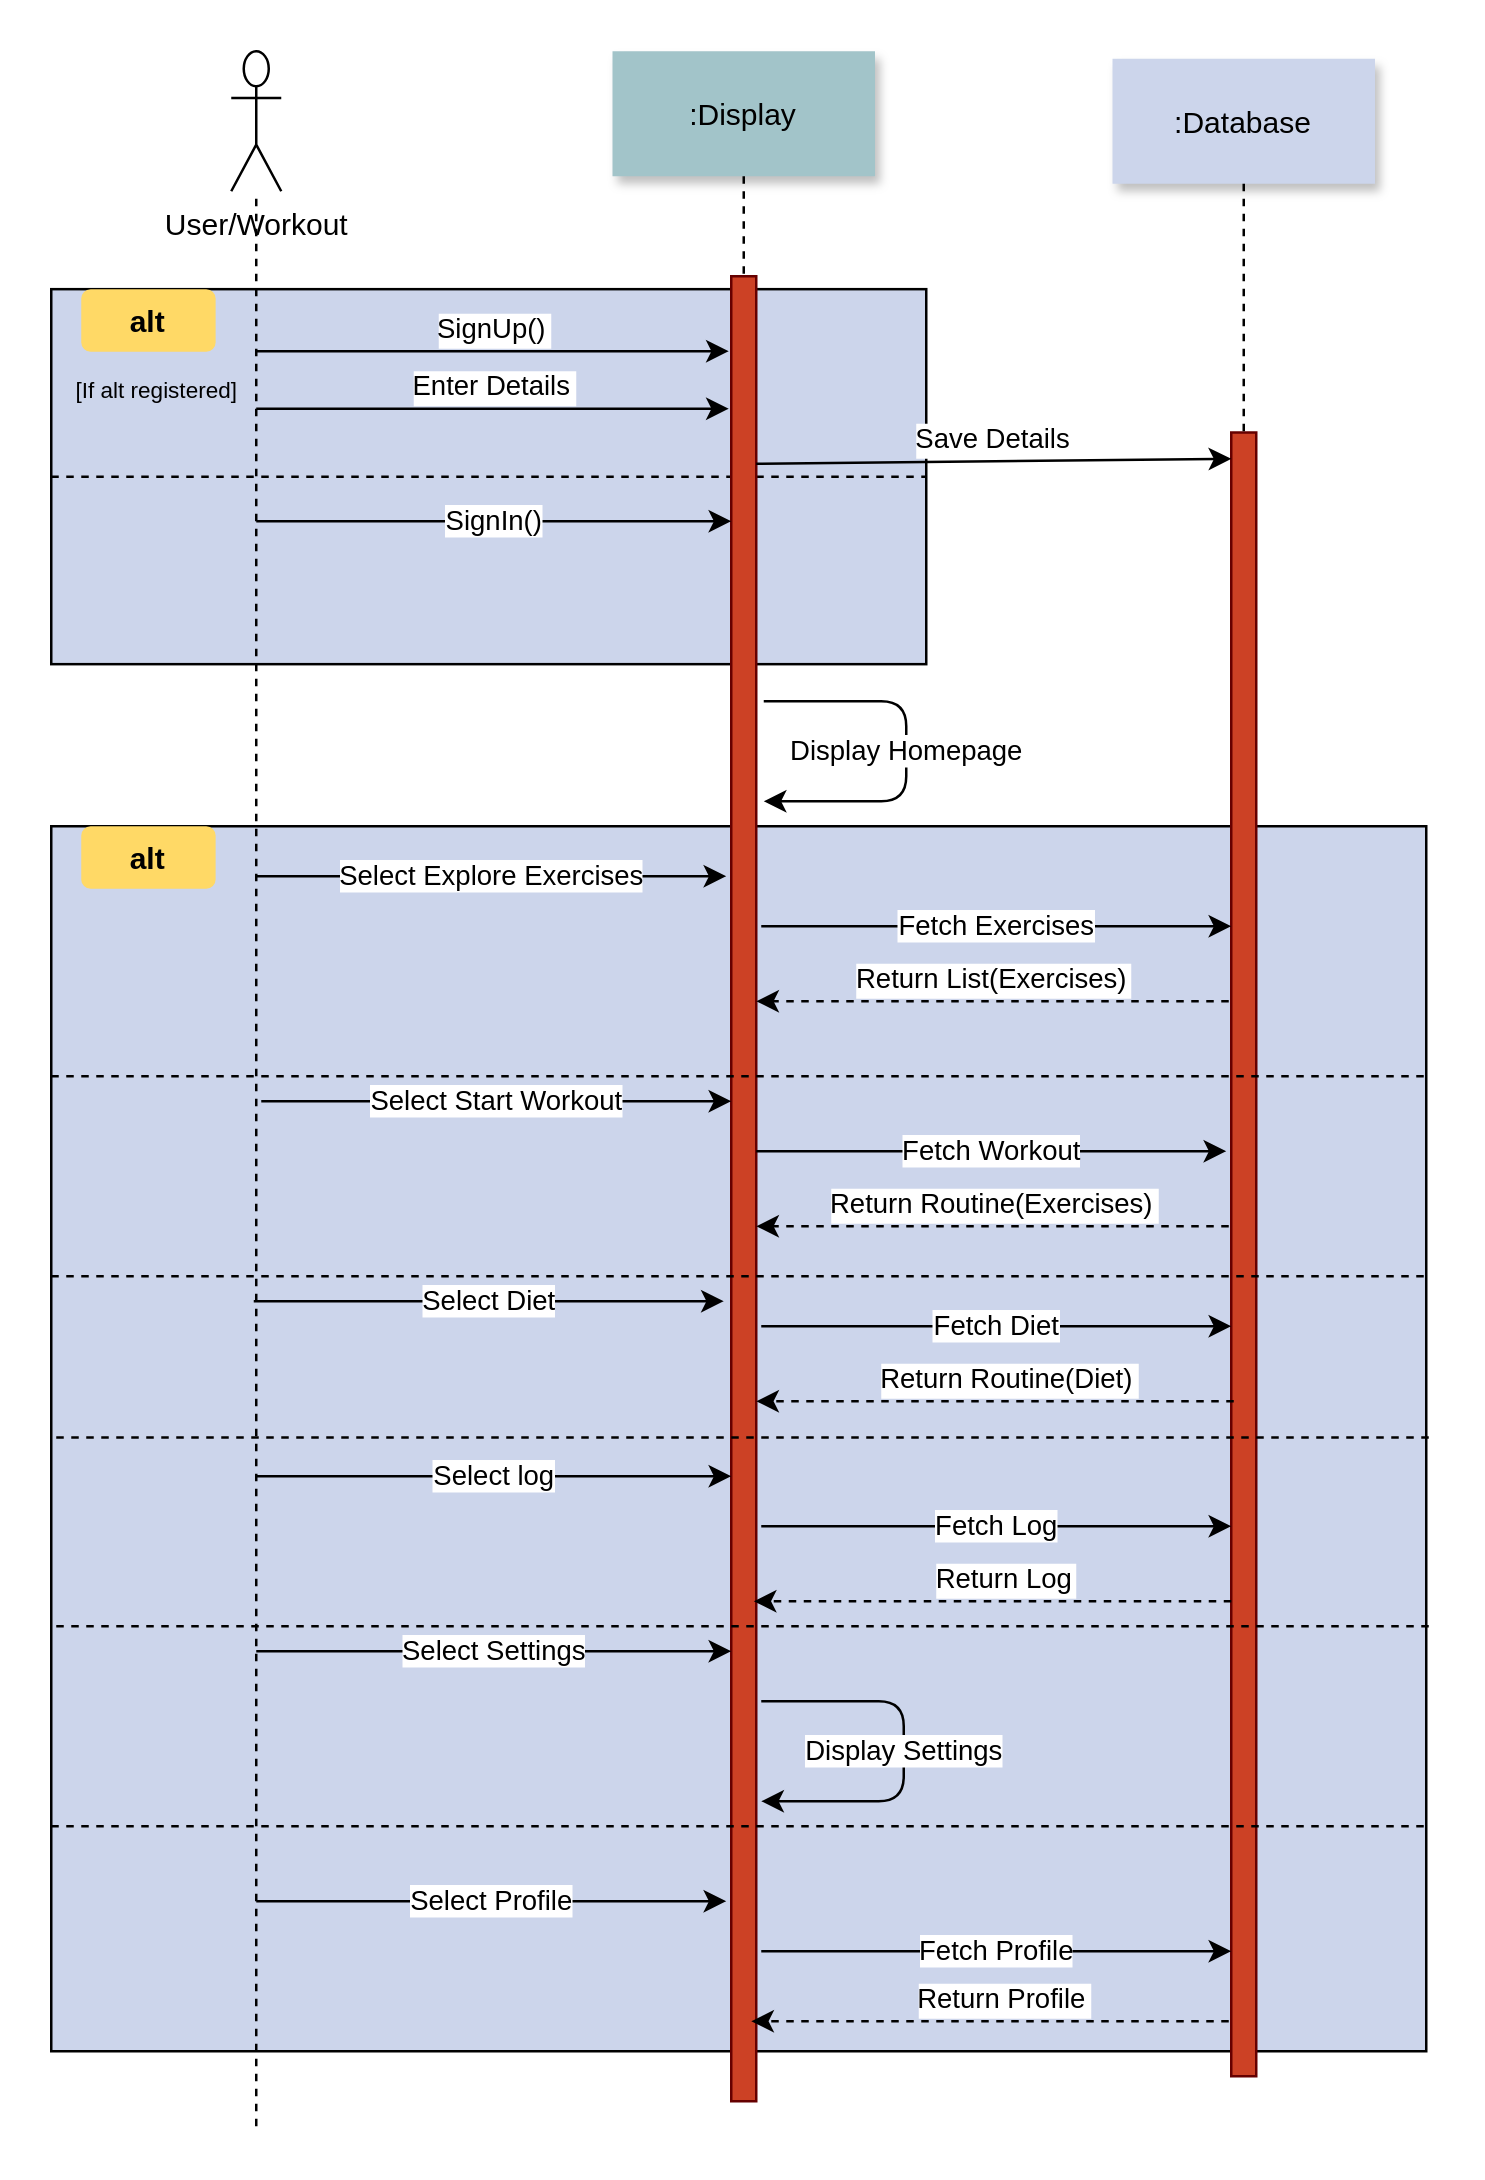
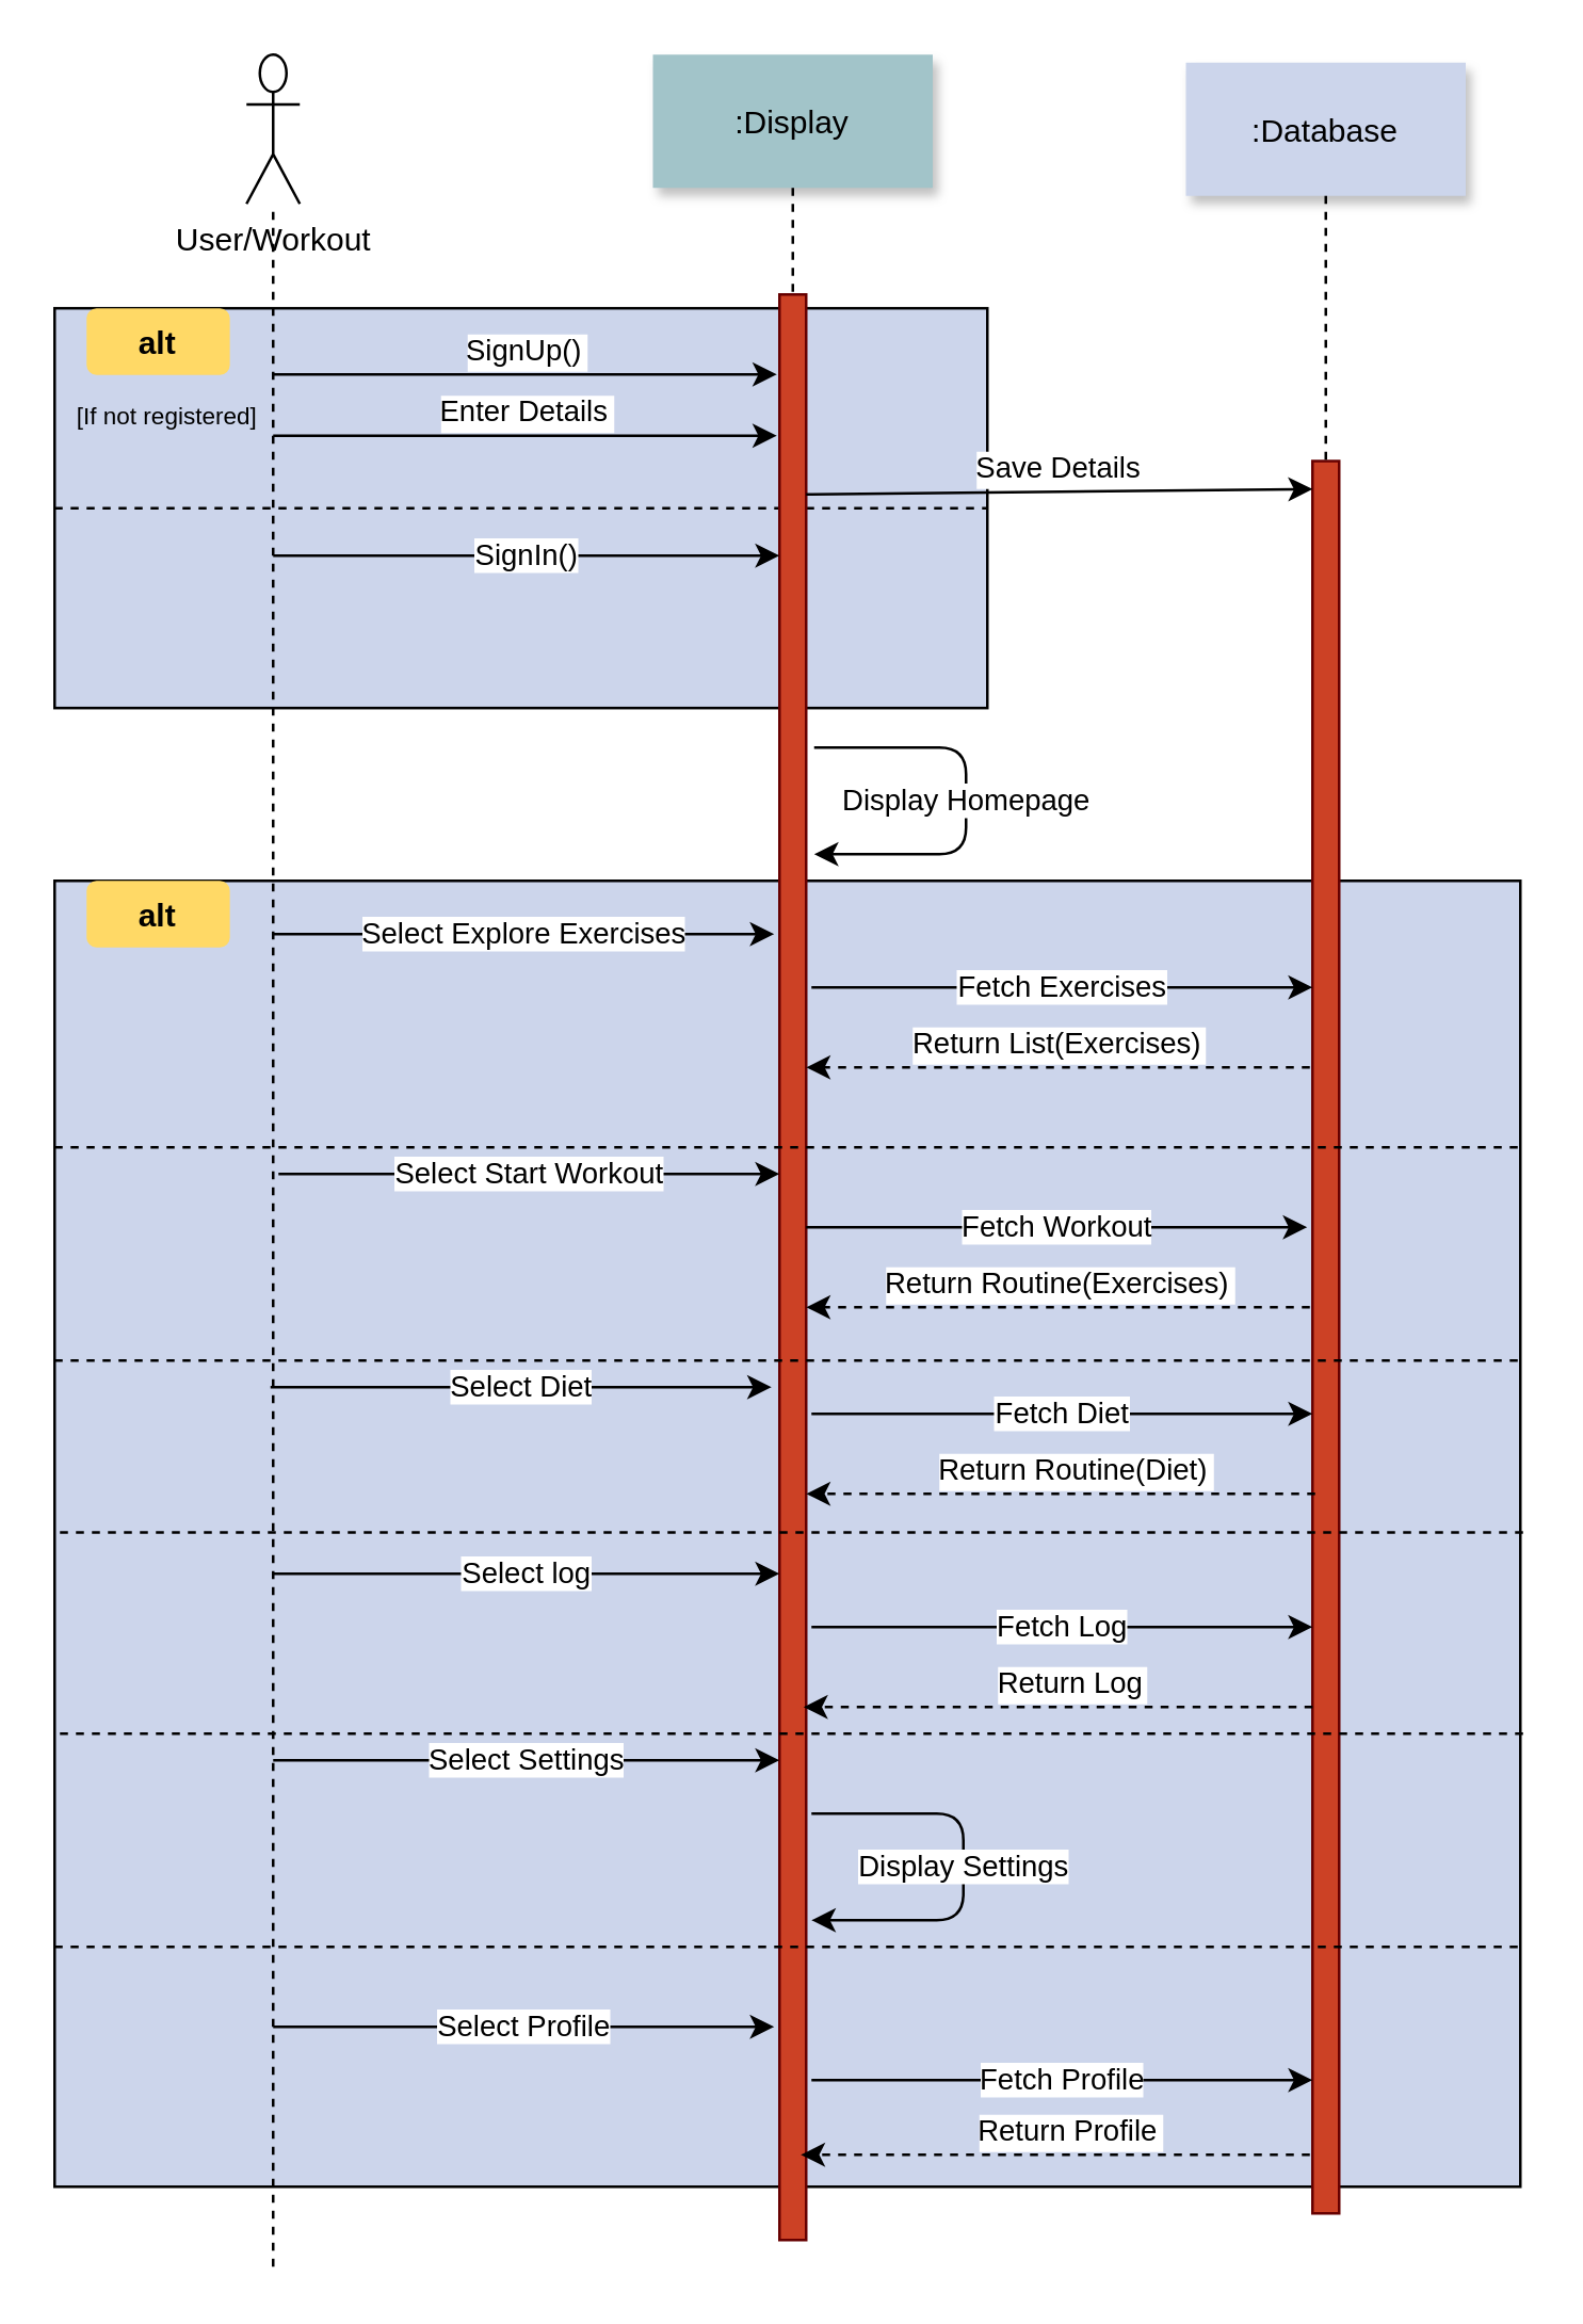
  <mxCell id="0" />
  <mxCell id="1" parent="0" />
  <mxCell id="2" value="" style="fillColor=#CCD5EB" parent="1" vertex="1"><mxGeometry x="20" y="330" width="550" height="490" as="geometry" /></mxCell>
  <mxCell id="3" value="" style="fillColor=#CCD5EB" parent="1" vertex="1"><mxGeometry x="20" y="115.17" width="350" height="150" as="geometry" /></mxCell>
  <mxCell id="4" value="" style="endArrow=none;dashed=1;html=1;" parent="1" target="11" edge="1"><mxGeometry width="50" height="50" relative="1" as="geometry"><mxPoint x="102" y="850" as="sourcePoint" /><mxPoint x="212" y="130" as="targetPoint" /></mxGeometry></mxCell>
  <mxCell id="5" value=":Display" style="shadow=1;fillColor=#A2C4C9;strokeColor=none" parent="1" vertex="1"><mxGeometry x="244.5" y="20" width="105" height="50" as="geometry" /></mxCell>
  <mxCell id="6" value="" style="fillColor=#CC4125;strokeColor=#660000" parent="1" vertex="1"><mxGeometry x="492" y="172.5" width="10" height="657.5" as="geometry" /></mxCell>
  <mxCell id="7" value=":Database" style="shadow=1;fillColor=#ccd5eb;strokeColor=none;" parent="1" vertex="1"><mxGeometry x="444.5" y="23" width="105" height="50" as="geometry" /></mxCell>
  <mxCell id="8" value="" style="edgeStyle=none;endArrow=none;dashed=1" parent="1" source="7" target="6" edge="1"><mxGeometry x="272.335" y="165" width="100" height="100" as="geometry"><mxPoint x="439.259" y="70" as="sourcePoint" /><mxPoint x="439.576" y="125" as="targetPoint" /></mxGeometry></mxCell>
  <mxCell id="9" value="SignUp()" style="edgeStyle=none;verticalLabelPosition=top;verticalAlign=bottom;" parent="1" edge="1"><mxGeometry x="40" y="102.25" width="100" height="100" as="geometry"><mxPoint x="102" y="140" as="sourcePoint" /><mxPoint x="291" y="140" as="targetPoint" /><Array as="points" /></mxGeometry></mxCell>
  <mxCell id="10" value="" style="edgeStyle=elbowEdgeStyle;elbow=horizontal;endArrow=none;dashed=1" parent="1" source="5" target="15" edge="1"><mxGeometry x="230.0" y="310" width="100" height="100" as="geometry"><mxPoint x="322" y="370" as="sourcePoint" /><mxPoint x="422" y="270" as="targetPoint" /></mxGeometry></mxCell>
  <mxCell id="11" value="User/Workout" style="shape=umlActor;verticalLabelPosition=bottom;verticalAlign=top;html=1;outlineConnect=0;" parent="1" vertex="1"><mxGeometry y="20" width="20" height="56" as="geometry" x="92" /></mxCell>
  <mxCell id="12" value="alt" style="rounded=1;fontStyle=1;fillColor=#FFD966;strokeColor=none" parent="1" vertex="1"><mxGeometry x="32" y="115.17" width="53.75" height="25" as="geometry" /></mxCell>
- <mxCell id="13" value="&lt;font style=&quot;font-size: 9px&quot;&gt;[If alt registered]&lt;/font&gt;" style="text;html=1;align=center;verticalAlign=middle;resizable=0;points=[];autosize=1;" parent="1" vertex="1"><mxGeometry x="22" y="145" width="80" height="20" as="geometry" /></mxCell>
+ <mxCell id="13" value="&lt;font style=&quot;font-size: 9px&quot;&gt;[If not registered]&lt;/font&gt;" style="text;html=1;align=center;verticalAlign=middle;resizable=0;points=[];autosize=1;" parent="1" vertex="1"><mxGeometry x="22" y="145" width="80" height="20" as="geometry" /></mxCell>
  <mxCell id="14" value="" style="endArrow=none;dashed=1;html=1;entryX=1;entryY=0.5;entryDx=0;entryDy=0;exitX=0;exitY=0.5;exitDx=0;exitDy=0;" parent="1" source="3" target="3" edge="1"><mxGeometry width="50" height="50" relative="1" as="geometry"><mxPoint x="-18" y="-190" as="sourcePoint" /><mxPoint x="312" y="-190" as="targetPoint" /><Array as="points" /></mxGeometry></mxCell>
  <mxCell id="15" value="" style="fillColor=#CC4125;strokeColor=#660000" parent="1" vertex="1"><mxGeometry x="292" y="110" width="10" height="730" as="geometry" /></mxCell>
  <mxCell id="16" value="SignIn()" style="endArrow=classic;html=1;" parent="1" edge="1"><mxGeometry width="50" height="50" relative="1" as="geometry"><mxPoint x="102" y="208" as="sourcePoint" /><mxPoint x="292" y="208" as="targetPoint" /></mxGeometry></mxCell>
  <mxCell id="17" value="Enter Details" style="edgeStyle=none;verticalLabelPosition=top;verticalAlign=bottom;" parent="1" edge="1"><mxGeometry x="50" y="112.25" width="100" height="100" as="geometry"><mxPoint x="102" y="163" as="sourcePoint" /><mxPoint x="291" y="163" as="targetPoint" /><Array as="points" /></mxGeometry></mxCell>
  <mxCell id="18" value="Save Details" style="edgeStyle=none;verticalLabelPosition=top;verticalAlign=bottom;" parent="1" edge="1"><mxGeometry x="220" y="128.75" width="100" height="100" as="geometry"><mxPoint x="302" y="185" as="sourcePoint" /><mxPoint x="492" y="183" as="targetPoint" /><Array as="points" /></mxGeometry></mxCell>
  <mxCell id="19" value="Display Homepage" style="endArrow=classic;html=1;" parent="1" edge="1"><mxGeometry width="50" height="50" relative="1" as="geometry"><mxPoint x="305" y="280" as="sourcePoint" /><mxPoint x="305" y="320" as="targetPoint" /><Array as="points"><mxPoint x="362" y="280" /><mxPoint x="362" y="320" /></Array></mxGeometry></mxCell>
  <mxCell id="20" value="Select Explore Exercises" style="endArrow=classic;html=1;" parent="1" edge="1"><mxGeometry width="50" height="50" relative="1" as="geometry"><mxPoint x="102" y="350" as="sourcePoint" /><mxPoint x="290" y="350" as="targetPoint" /></mxGeometry></mxCell>
  <mxCell id="21" value="Return List(Exercises)" style="edgeStyle=none;verticalLabelPosition=top;verticalAlign=bottom;dashed=1;" parent="1" edge="1"><mxGeometry x="160" y="363.75" width="100" height="100" as="geometry"><mxPoint x="491" y="400" as="sourcePoint" /><mxPoint x="302" y="400" as="targetPoint" /><Array as="points" /></mxGeometry></mxCell>
  <mxCell id="22" value="Fetch Exercises" style="endArrow=classic;html=1;" parent="1" edge="1"><mxGeometry width="50" height="50" relative="1" as="geometry"><mxPoint x="304" y="370" as="sourcePoint" /><mxPoint x="492" y="370" as="targetPoint" /></mxGeometry></mxCell>
  <mxCell id="23" value="Select Start Workout" style="endArrow=classic;html=1;" parent="1" edge="1"><mxGeometry width="50" height="50" relative="1" as="geometry"><mxPoint x="104" y="440" as="sourcePoint" /><mxPoint x="292" y="440" as="targetPoint" /></mxGeometry></mxCell>
  <mxCell id="24" value="Fetch Workout" style="endArrow=classic;html=1;" parent="1" edge="1"><mxGeometry width="50" height="50" relative="1" as="geometry"><mxPoint x="302" y="460" as="sourcePoint" /><mxPoint x="490" y="460" as="targetPoint" /></mxGeometry></mxCell>
  <mxCell id="25" value="Return Routine(Exercises)" style="edgeStyle=none;verticalLabelPosition=top;verticalAlign=bottom;dashed=1;" parent="1" edge="1"><mxGeometry x="160" y="453.75" width="100" height="100" as="geometry"><mxPoint x="491" y="490" as="sourcePoint" /><mxPoint x="302" y="490" as="targetPoint" /><Array as="points" /></mxGeometry></mxCell>
  <mxCell id="26" value="Select Diet" style="endArrow=classic;html=1;" parent="1" edge="1"><mxGeometry width="50" height="50" relative="1" as="geometry"><mxPoint x="101" y="520" as="sourcePoint" /><mxPoint x="289" y="520" as="targetPoint" /></mxGeometry></mxCell>
  <mxCell id="27" value="Fetch Diet" style="endArrow=classic;html=1;" parent="1" edge="1"><mxGeometry width="50" height="50" relative="1" as="geometry"><mxPoint x="304" y="530" as="sourcePoint" /><mxPoint x="492" y="530" as="targetPoint" /></mxGeometry></mxCell>
  <mxCell id="28" value="Return Routine(Diet)" style="edgeStyle=none;verticalLabelPosition=top;verticalAlign=bottom;dashed=1;" parent="1" edge="1"><mxGeometry width="100" height="100" as="geometry"><mxPoint x="493" y="560" as="sourcePoint" /><mxPoint x="302" y="560" as="targetPoint" /><Array as="points" /><mxPoint x="5" as="offset" /></mxGeometry></mxCell>
  <mxCell id="29" value="Select log" style="endArrow=classic;html=1;" parent="1" edge="1"><mxGeometry width="50" height="50" relative="1" as="geometry"><mxPoint x="102" y="590" as="sourcePoint" /><mxPoint x="292" y="590" as="targetPoint" /></mxGeometry></mxCell>
  <mxCell id="30" value="Fetch Log" style="endArrow=classic;html=1;" parent="1" edge="1"><mxGeometry width="50" height="50" relative="1" as="geometry"><mxPoint x="304" y="610" as="sourcePoint" /><mxPoint x="492" y="610" as="targetPoint" /></mxGeometry></mxCell>
  <mxCell id="31" value="Return Log" style="edgeStyle=none;verticalLabelPosition=top;verticalAlign=bottom;dashed=1;" parent="1" edge="1"><mxGeometry x="-1" y="80" width="100" height="100" as="geometry"><mxPoint x="492" y="640" as="sourcePoint" /><mxPoint x="301" y="640" as="targetPoint" /><Array as="points" /><mxPoint x="5" as="offset" /></mxGeometry></mxCell>
  <mxCell id="32" value="Select Settings" style="endArrow=classic;html=1;" parent="1" edge="1"><mxGeometry width="50" height="50" relative="1" as="geometry"><mxPoint x="102" y="660" as="sourcePoint" /><mxPoint x="292" y="660" as="targetPoint" /></mxGeometry></mxCell>
  <mxCell id="33" value="Display Settings" style="endArrow=classic;html=1;" parent="1" edge="1"><mxGeometry width="50" height="50" relative="1" as="geometry"><mxPoint x="304" y="680" as="sourcePoint" /><mxPoint x="304" y="720" as="targetPoint" /><Array as="points"><mxPoint x="324" y="680" /><mxPoint x="361" y="680" /><mxPoint x="361" y="720" /></Array></mxGeometry></mxCell>
  <mxCell id="34" value="Select Profile" style="endArrow=classic;html=1;" parent="1" edge="1"><mxGeometry width="50" height="50" relative="1" as="geometry"><mxPoint x="102" y="760" as="sourcePoint" /><mxPoint x="290" y="760" as="targetPoint" /></mxGeometry></mxCell>
  <mxCell id="35" value="Fetch Profile" style="endArrow=classic;html=1;" parent="1" edge="1"><mxGeometry width="50" height="50" relative="1" as="geometry"><mxPoint x="304" y="780" as="sourcePoint" /><mxPoint x="492" y="780" as="targetPoint" /></mxGeometry></mxCell>
  <mxCell id="36" value="Return Profile" style="edgeStyle=none;verticalLabelPosition=top;verticalAlign=bottom;dashed=1;" parent="1" edge="1"><mxGeometry x="-2" y="248" width="100" height="100" as="geometry"><mxPoint x="491" y="808" as="sourcePoint" /><mxPoint x="300" y="808" as="targetPoint" /><Array as="points" /><mxPoint x="5" as="offset" /></mxGeometry></mxCell>
  <mxCell id="37" value="alt" style="rounded=1;fontStyle=1;fillColor=#FFD966;strokeColor=none" parent="1" vertex="1"><mxGeometry x="32" y="330" width="53.75" height="25" as="geometry" /></mxCell>
  <mxCell id="38" value="" style="endArrow=none;dashed=1;html=1;" parent="1" edge="1"><mxGeometry width="50" height="50" relative="1" as="geometry"><mxPoint x="20" y="730" as="sourcePoint" /><mxPoint x="570" y="730" as="targetPoint" /><Array as="points" /></mxGeometry></mxCell>
  <mxCell id="39" value="" style="endArrow=none;dashed=1;html=1;" parent="1" edge="1"><mxGeometry width="50" height="50" relative="1" as="geometry"><mxPoint x="22" y="650" as="sourcePoint" /><mxPoint x="572" y="650" as="targetPoint" /><Array as="points" /></mxGeometry></mxCell>
  <mxCell id="40" value="" style="endArrow=none;dashed=1;html=1;" parent="1" edge="1"><mxGeometry width="50" height="50" relative="1" as="geometry"><mxPoint x="22" y="574.5" as="sourcePoint" /><mxPoint x="572" y="574.5" as="targetPoint" /><Array as="points" /></mxGeometry></mxCell>
  <mxCell id="41" value="" style="endArrow=none;dashed=1;html=1;" parent="1" edge="1"><mxGeometry width="50" height="50" relative="1" as="geometry"><mxPoint x="20" y="510" as="sourcePoint" /><mxPoint x="570" y="510" as="targetPoint" /><Array as="points" /></mxGeometry></mxCell>
  <mxCell id="42" value="" style="endArrow=none;dashed=1;html=1;" parent="1" edge="1"><mxGeometry width="50" height="50" relative="1" as="geometry"><mxPoint x="20" y="430" as="sourcePoint" /><mxPoint x="570" y="430" as="targetPoint" /><Array as="points" /></mxGeometry></mxCell>
